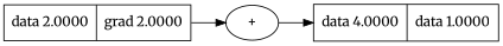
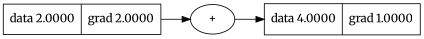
  digraph {
    rankdir=LR
    fontname=Merriweather
    node [shape=record fontname=Merriweather]
    edge [fontname=Merriweather]
-   n1 [label="{ data 4.0000 | data 1.0000 }"]
+   n1 [label="{ data 4.0000 | grad 1.0000 }"]
    n2 [label="+" shape=""]
    n3 [label="{ data 2.0000 | grad 2.0000 }"]
    n2 -> n1
    n3 -> n2
  }
